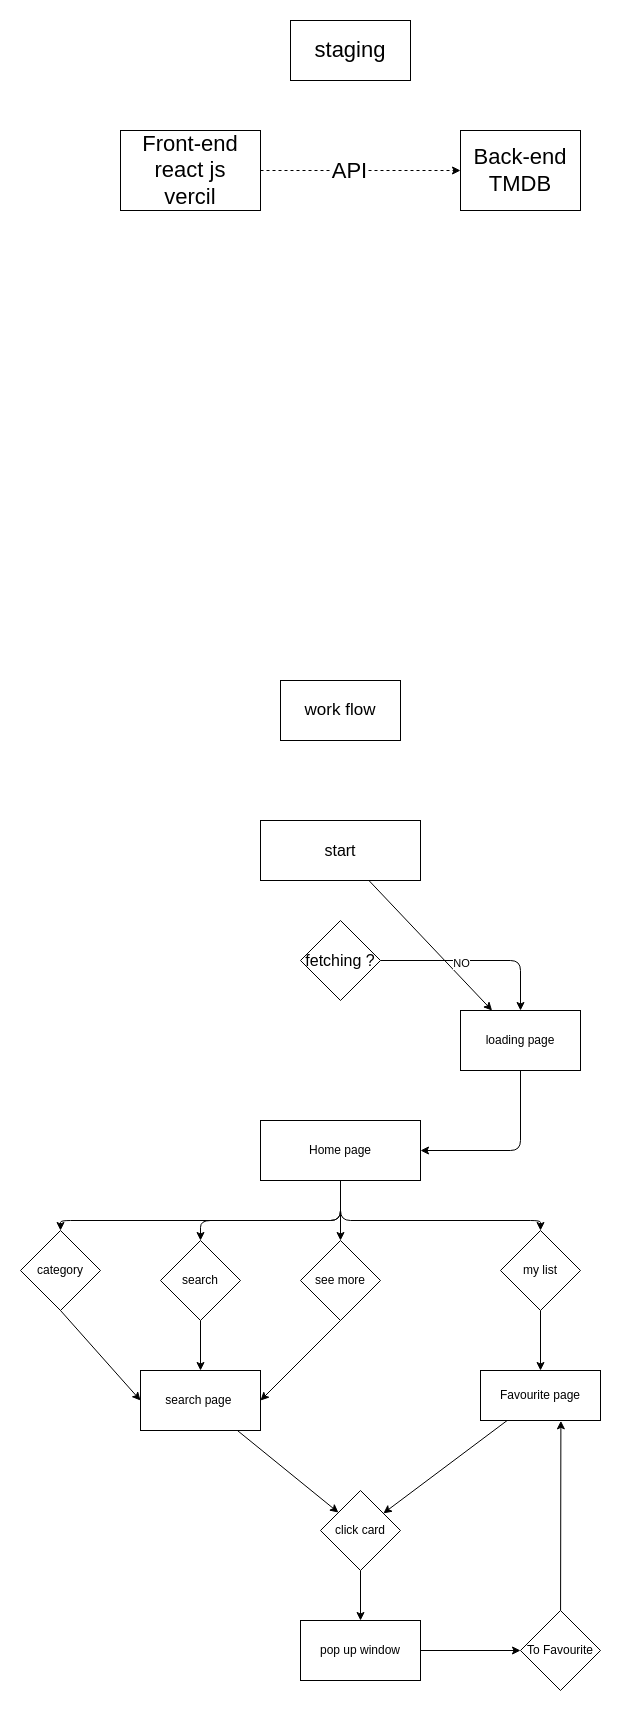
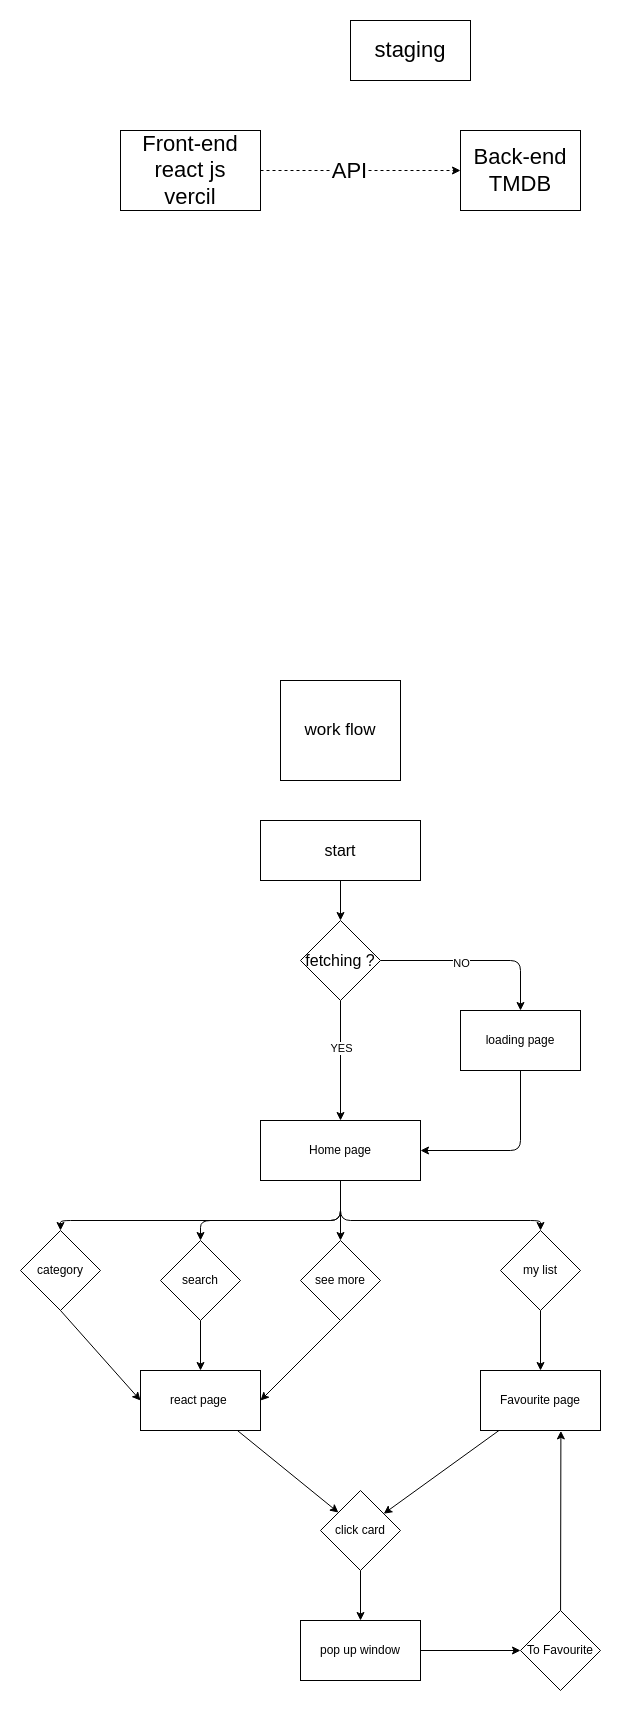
  <mxCell id="0" />
  <mxCell id="1" parent="0" />
- <mxCell id="2" value="" style="edgeStyle=none;html=1;" parent="1" source="3" target="14" edge="1"><mxGeometry relative="1" as="geometry" /></mxCell>
+ <mxCell id="2" value="" style="edgeStyle=none;html=1;" parent="1" source="3" target="12" edge="1"><mxGeometry relative="1" as="geometry" /></mxCell>
  <mxCell id="3" value="&lt;font style=&quot;font-size: 16px;&quot;&gt;start&lt;/font&gt;" style="rounded=0;whiteSpace=wrap;html=1;" parent="1" vertex="1"><mxGeometry x="260" width="160" height="60" as="geometry" y="820" /></mxCell>
  <mxCell id="4" value="" style="edgeStyle=none;html=1;" parent="1" source="7" target="20" edge="1"><mxGeometry relative="1" as="geometry" /></mxCell>
  <mxCell id="5" style="edgeStyle=none;html=1;entryX=0.5;entryY=0;entryDx=0;entryDy=0;exitX=0.5;exitY=1;exitDx=0;exitDy=0;" parent="1" source="7" target="25" edge="1"><mxGeometry relative="1" as="geometry"><Array as="points"><mxPoint x="340" y="1220" /><mxPoint x="200" y="1220" /></Array></mxGeometry></mxCell>
  <mxCell id="6" style="edgeStyle=none;html=1;exitX=0.5;exitY=1;exitDx=0;exitDy=0;entryX=0.5;entryY=0;entryDx=0;entryDy=0;" parent="1" source="7" target="31" edge="1"><mxGeometry relative="1" as="geometry"><Array as="points"><mxPoint x="340" y="1220" /><mxPoint x="540" y="1220" /></Array></mxGeometry></mxCell>
  <mxCell id="7" value="Home page" style="whiteSpace=wrap;html=1;rounded=0;" parent="1" vertex="1"><mxGeometry x="260" y="1120" width="160" height="60" as="geometry" /></mxCell>
+ <mxCell id="8" value="" style="edgeStyle=none;html=1;" parent="1" source="12" target="7" edge="1"><mxGeometry relative="1" as="geometry" /></mxCell>
+ <mxCell id="9" value="YES" style="edgeLabel;html=1;align=center;verticalAlign=middle;resizable=0;points=[];" parent="8" vertex="1" connectable="0"><mxGeometry x="-0.223" y="2" relative="1" as="geometry"><mxPoint x="-2" as="offset" /></mxGeometry></mxCell>
  <mxCell id="10" value="" style="edgeStyle=none;html=1;" parent="1" source="12" target="14" edge="1"><mxGeometry relative="1" as="geometry"><Array as="points"><mxPoint x="520" y="960" /></Array></mxGeometry></mxCell>
  <mxCell id="11" value="NO" style="edgeLabel;html=1;align=center;verticalAlign=middle;resizable=0;points=[];" parent="10" vertex="1" connectable="0"><mxGeometry x="-0.156" y="-2" relative="1" as="geometry"><mxPoint as="offset" /></mxGeometry></mxCell>
  <mxCell id="12" value="&lt;font style=&quot;font-size: 16px;&quot;&gt;fetching ?&lt;/font&gt;" style="rhombus;whiteSpace=wrap;html=1;rounded=0;" parent="1" vertex="1"><mxGeometry x="300" y="920" width="80" height="80" as="geometry" /></mxCell>
  <mxCell id="13" style="edgeStyle=none;html=1;exitX=0.5;exitY=1;exitDx=0;exitDy=0;entryX=1;entryY=0.5;entryDx=0;entryDy=0;" parent="1" source="14" target="7" edge="1"><mxGeometry relative="1" as="geometry"><Array as="points"><mxPoint x="520" y="1150" /></Array></mxGeometry></mxCell>
  <mxCell id="14" value="loading page" style="whiteSpace=wrap;html=1;rounded=0;" parent="1" vertex="1"><mxGeometry x="460" y="1010" width="120" height="60" as="geometry" /></mxCell>
  <mxCell id="15" value="" style="edgeStyle=none;html=1;" parent="1" source="16" target="27" edge="1"><mxGeometry relative="1" as="geometry" /></mxCell>
- <mxCell id="16" value="search page&amp;nbsp;" style="whiteSpace=wrap;html=1;rounded=0;" parent="1" vertex="1"><mxGeometry x="140" y="1370" width="120" height="60" as="geometry" /></mxCell>
+ <mxCell id="16" value="react page&amp;nbsp;" style="whiteSpace=wrap;html=1;rounded=0;" parent="1" vertex="1"><mxGeometry x="140" y="1370" width="120" height="60" as="geometry" /></mxCell>
  <mxCell id="17" style="edgeStyle=none;html=1;" parent="1" source="18" target="27" edge="1"><mxGeometry relative="1" as="geometry" /></mxCell>
- <mxCell id="18" value="Favourite page" style="whiteSpace=wrap;html=1;rounded=0;" parent="1" vertex="1"><mxGeometry x="480" y="1370" width="120" height="50" as="geometry" /></mxCell>
+ <mxCell id="18" value="Favourite page" style="whiteSpace=wrap;html=1;rounded=0;" parent="1" vertex="1"><mxGeometry x="480" y="1370" width="120" height="60" as="geometry" /></mxCell>
  <mxCell id="19" style="edgeStyle=none;html=1;exitX=0.5;exitY=1;exitDx=0;exitDy=0;entryX=1;entryY=0.5;entryDx=0;entryDy=0;" parent="1" source="20" target="16" edge="1"><mxGeometry relative="1" as="geometry" /></mxCell>
  <mxCell id="20" value="see more" style="rhombus;whiteSpace=wrap;html=1;rounded=0;" parent="1" vertex="1"><mxGeometry x="300" y="1240" width="80" height="80" as="geometry" /></mxCell>
  <mxCell id="21" style="edgeStyle=none;html=1;exitX=0.5;exitY=1;exitDx=0;exitDy=0;entryX=0.5;entryY=0;entryDx=0;entryDy=0;" parent="1" source="7" target="23" edge="1"><mxGeometry relative="1" as="geometry"><mxPoint x="320" y="1180" as="sourcePoint" /><Array as="points"><mxPoint x="340" y="1220" /><mxPoint x="60" y="1220" /></Array></mxGeometry></mxCell>
  <mxCell id="22" style="edgeStyle=none;html=1;entryX=0;entryY=0.5;entryDx=0;entryDy=0;exitX=0.5;exitY=1;exitDx=0;exitDy=0;" parent="1" source="23" target="16" edge="1"><mxGeometry relative="1" as="geometry"><mxPoint x="230" y="1280" as="sourcePoint" /></mxGeometry></mxCell>
  <mxCell id="23" value="category" style="rhombus;whiteSpace=wrap;html=1;rounded=0;" parent="1" vertex="1"><mxGeometry x="20" y="1230" width="80" height="80" as="geometry" /></mxCell>
  <mxCell id="24" value="" style="edgeStyle=none;html=1;" parent="1" source="25" target="16" edge="1"><mxGeometry relative="1" as="geometry" /></mxCell>
  <mxCell id="25" value="search" style="rhombus;whiteSpace=wrap;html=1;rounded=0;" parent="1" vertex="1"><mxGeometry x="160" y="1240" width="80" height="80" as="geometry" /></mxCell>
  <mxCell id="26" value="" style="edgeStyle=none;html=1;" parent="1" source="27" target="29" edge="1"><mxGeometry relative="1" as="geometry" /></mxCell>
  <mxCell id="27" value="click card" style="rhombus;whiteSpace=wrap;html=1;rounded=0;" parent="1" vertex="1"><mxGeometry x="320" y="1490" width="80" height="80" as="geometry" /></mxCell>
  <mxCell id="28" value="" style="edgeStyle=none;html=1;" parent="1" source="29" target="33" edge="1"><mxGeometry relative="1" as="geometry" /></mxCell>
  <mxCell id="29" value="pop up window" style="whiteSpace=wrap;html=1;rounded=0;" parent="1" vertex="1"><mxGeometry x="300" y="1620" width="120" height="60" as="geometry" /></mxCell>
  <mxCell id="30" value="" style="edgeStyle=none;html=1;" parent="1" source="31" target="18" edge="1"><mxGeometry relative="1" as="geometry" /></mxCell>
  <mxCell id="31" value="my list" style="rhombus;whiteSpace=wrap;html=1;" parent="1" vertex="1"><mxGeometry x="500" y="1230" width="80" height="80" as="geometry" /></mxCell>
  <mxCell id="32" style="edgeStyle=none;html=1;entryX=0.67;entryY=1.007;entryDx=0;entryDy=0;entryPerimeter=0;" parent="1" source="33" target="18" edge="1"><mxGeometry relative="1" as="geometry" /></mxCell>
  <mxCell id="33" value="To Favourite" style="rhombus;whiteSpace=wrap;html=1;rounded=0;" parent="1" vertex="1"><mxGeometry x="520" y="1610" width="80" height="80" as="geometry" /></mxCell>
- <mxCell id="34" value="&lt;font style=&quot;font-size: 22px;&quot;&gt;staging&lt;/font&gt;" style="rounded=0;whiteSpace=wrap;html=1;" parent="1" vertex="1"><mxGeometry x="290" y="20" width="120" height="60" as="geometry" /></mxCell>
+ <mxCell id="34" value="&lt;font style=&quot;font-size: 22px;&quot;&gt;staging&lt;/font&gt;" style="rounded=0;whiteSpace=wrap;html=1;" parent="1" vertex="1"><mxGeometry x="350" y="20" width="120" height="60" as="geometry" /></mxCell>
  <mxCell id="35" style="edgeStyle=none;html=1;fontSize=22;dashed=1;" parent="1" source="37" target="38" edge="1"><mxGeometry relative="1" as="geometry" /></mxCell>
  <mxCell id="36" value="API" style="edgeLabel;html=1;align=center;verticalAlign=middle;resizable=0;points=[];fontSize=22;" parent="35" vertex="1" connectable="0"><mxGeometry x="0.137" y="-2" relative="1" as="geometry"><mxPoint x="-26" y="-2" as="offset" /></mxGeometry></mxCell>
  <mxCell id="37" value="Front-end&lt;br&gt;react js&lt;br&gt;vercil" style="rounded=0;whiteSpace=wrap;html=1;fontSize=22;" parent="1" vertex="1"><mxGeometry x="120" y="130" width="140" height="80" as="geometry" /></mxCell>
  <mxCell id="38" value="Back-end&lt;br&gt;TMDB" style="rounded=0;whiteSpace=wrap;html=1;fontSize=22;" parent="1" vertex="1"><mxGeometry x="460" y="130" width="120" height="80" as="geometry" /></mxCell>
- <mxCell id="39" value="&lt;font style=&quot;font-size: 17px;&quot;&gt;work flow&lt;/font&gt;" style="rounded=0;whiteSpace=wrap;html=1;" parent="1" vertex="1"><mxGeometry x="280" y="680" width="120" height="60" as="geometry" /></mxCell>
+ <mxCell id="39" value="&lt;font style=&quot;font-size: 17px;&quot;&gt;work flow&lt;/font&gt;" style="rounded=0;whiteSpace=wrap;html=1;" parent="1" vertex="1"><mxGeometry x="280" y="680" width="120" height="100" as="geometry" /></mxCell>
